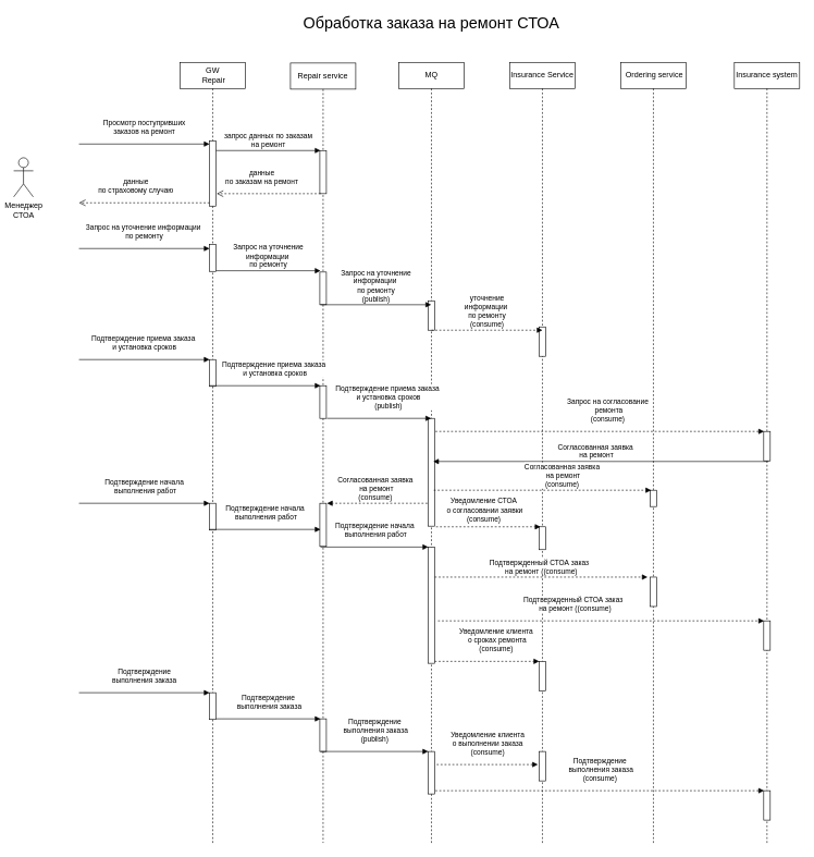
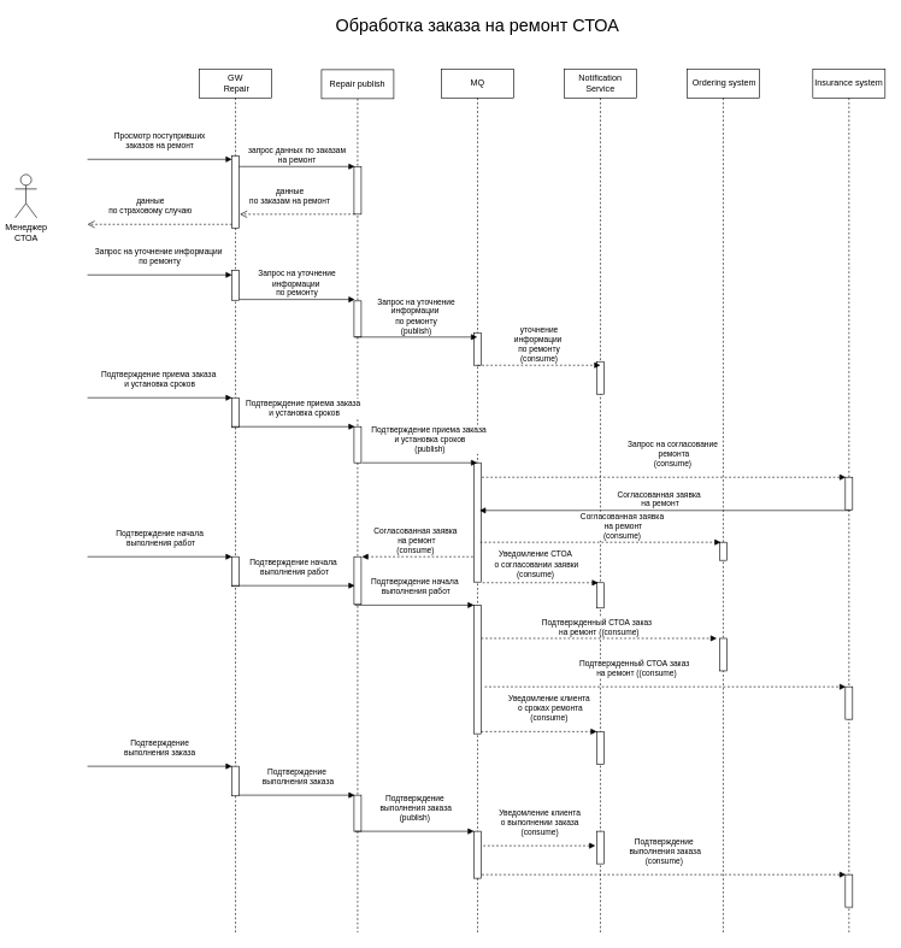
  <mxCell id="0" />
  <mxCell id="1" parent="0" />
  <mxCell id="2" value="Insurance system" style="shape=umlLifeline;perimeter=lifelinePerimeter;whiteSpace=wrap;html=1;container=1;dropTarget=0;collapsible=0;recursiveResize=0;outlineConnect=0;portConstraint=eastwest;newEdgeStyle={&quot;edgeStyle&quot;:&quot;elbowEdgeStyle&quot;,&quot;elbow&quot;:&quot;vertical&quot;,&quot;curved&quot;:0,&quot;rounded&quot;:0};labelBackgroundColor=default;" parent="1" vertex="1"><mxGeometry x="1124" y="95" width="100" height="1195" as="geometry" /></mxCell>
  <mxCell id="3" value="" style="html=1;points=[[0,0,0,0,5],[0,1,0,0,-5],[1,0,0,0,5],[1,1,0,0,-5]];perimeter=orthogonalPerimeter;outlineConnect=0;targetShapes=umlLifeline;portConstraint=eastwest;newEdgeStyle={&quot;curved&quot;:0,&quot;rounded&quot;:0};" parent="2" vertex="1"><mxGeometry x="45" y="855" width="10" height="45" as="geometry" /></mxCell>
  <mxCell id="4" value="" style="html=1;points=[[0,0,0,0,5],[0,1,0,0,-5],[1,0,0,0,5],[1,1,0,0,-5]];perimeter=orthogonalPerimeter;outlineConnect=0;targetShapes=umlLifeline;portConstraint=eastwest;newEdgeStyle={&quot;curved&quot;:0,&quot;rounded&quot;:0};" parent="2" vertex="1"><mxGeometry x="45" y="1115" width="10" height="45" as="geometry" /></mxCell>
  <mxCell id="5" value="" style="html=1;points=[[0,0,0,0,5],[0,1,0,0,-5],[1,0,0,0,5],[1,1,0,0,-5]];perimeter=orthogonalPerimeter;outlineConnect=0;targetShapes=umlLifeline;portConstraint=eastwest;newEdgeStyle={&quot;curved&quot;:0,&quot;rounded&quot;:0};" parent="2" vertex="1"><mxGeometry x="45" y="565" width="10" height="45" as="geometry" /></mxCell>
  <mxCell id="6" value="MQ" style="shape=umlLifeline;perimeter=lifelinePerimeter;whiteSpace=wrap;html=1;container=1;dropTarget=0;collapsible=0;recursiveResize=0;outlineConnect=0;portConstraint=eastwest;newEdgeStyle={&quot;edgeStyle&quot;:&quot;elbowEdgeStyle&quot;,&quot;elbow&quot;:&quot;vertical&quot;,&quot;curved&quot;:0,&quot;rounded&quot;:0};" parent="1" vertex="1"><mxGeometry x="610" y="95" width="100" height="1195" as="geometry" /></mxCell>
  <mxCell id="7" value="" style="html=1;points=[[0,0,0,0,5],[0,1,0,0,-5],[1,0,0,0,5],[1,1,0,0,-5]];perimeter=orthogonalPerimeter;outlineConnect=0;targetShapes=umlLifeline;portConstraint=eastwest;newEdgeStyle={&quot;curved&quot;:0,&quot;rounded&quot;:0};" parent="6" vertex="1"><mxGeometry x="45" y="365" width="10" height="45" as="geometry" /></mxCell>
  <mxCell id="8" value="" style="html=1;points=[[0,0,0,0,5],[0,1,0,0,-5],[1,0,0,0,5],[1,1,0,0,-5]];perimeter=orthogonalPerimeter;outlineConnect=0;targetShapes=umlLifeline;portConstraint=eastwest;newEdgeStyle={&quot;curved&quot;:0,&quot;rounded&quot;:0};" parent="6" vertex="1"><mxGeometry x="45" y="545" width="10" height="165" as="geometry" /></mxCell>
  <mxCell id="9" value="" style="html=1;points=[[0,0,0,0,5],[0,1,0,0,-5],[1,0,0,0,5],[1,1,0,0,-5]];perimeter=orthogonalPerimeter;outlineConnect=0;targetShapes=umlLifeline;portConstraint=eastwest;newEdgeStyle={&quot;curved&quot;:0,&quot;rounded&quot;:0};" parent="6" vertex="1"><mxGeometry x="45" y="1055" width="10" height="65" as="geometry" /></mxCell>
  <mxCell id="10" value="" style="html=1;points=[[0,0,0,0,5],[0,1,0,0,-5],[1,0,0,0,5],[1,1,0,0,-5]];perimeter=orthogonalPerimeter;outlineConnect=0;targetShapes=umlLifeline;portConstraint=eastwest;newEdgeStyle={&quot;curved&quot;:0,&quot;rounded&quot;:0};" vertex="1" parent="6"><mxGeometry x="45" y="742" width="10" height="178" as="geometry" /></mxCell>
- <mxCell id="11" value="Insurance Service" style="shape=umlLifeline;perimeter=lifelinePerimeter;whiteSpace=wrap;html=1;container=1;dropTarget=0;collapsible=0;recursiveResize=0;outlineConnect=0;portConstraint=eastwest;newEdgeStyle={&quot;edgeStyle&quot;:&quot;elbowEdgeStyle&quot;,&quot;elbow&quot;:&quot;vertical&quot;,&quot;curved&quot;:0,&quot;rounded&quot;:0};" parent="1" vertex="1"><mxGeometry x="780" y="95" width="100" height="1195" as="geometry" /></mxCell>
+ <mxCell id="11" value="Notification Service" style="shape=umlLifeline;perimeter=lifelinePerimeter;whiteSpace=wrap;html=1;container=1;dropTarget=0;collapsible=0;recursiveResize=0;outlineConnect=0;portConstraint=eastwest;newEdgeStyle={&quot;edgeStyle&quot;:&quot;elbowEdgeStyle&quot;,&quot;elbow&quot;:&quot;vertical&quot;,&quot;curved&quot;:0,&quot;rounded&quot;:0};" parent="1" vertex="1"><mxGeometry x="780" y="95" width="100" height="1195" as="geometry" /></mxCell>
  <mxCell id="12" value="" style="html=1;points=[[0,0,0,0,5],[0,1,0,0,-5],[1,0,0,0,5],[1,1,0,0,-5]];perimeter=orthogonalPerimeter;outlineConnect=0;targetShapes=umlLifeline;portConstraint=eastwest;newEdgeStyle={&quot;curved&quot;:0,&quot;rounded&quot;:0};" parent="11" vertex="1"><mxGeometry x="45" y="405" width="10" height="45" as="geometry" /></mxCell>
  <mxCell id="13" value="" style="html=1;points=[[0,0,0,0,5],[0,1,0,0,-5],[1,0,0,0,5],[1,1,0,0,-5]];perimeter=orthogonalPerimeter;outlineConnect=0;targetShapes=umlLifeline;portConstraint=eastwest;newEdgeStyle={&quot;curved&quot;:0,&quot;rounded&quot;:0};" parent="11" vertex="1"><mxGeometry x="45" y="917" width="10" height="45" as="geometry" /></mxCell>
  <mxCell id="14" value="" style="html=1;points=[[0,0,0,0,5],[0,1,0,0,-5],[1,0,0,0,5],[1,1,0,0,-5]];perimeter=orthogonalPerimeter;outlineConnect=0;targetShapes=umlLifeline;portConstraint=eastwest;newEdgeStyle={&quot;curved&quot;:0,&quot;rounded&quot;:0};" parent="11" vertex="1"><mxGeometry x="45" y="1055" width="10" height="45" as="geometry" /></mxCell>
  <mxCell id="15" value="" style="html=1;points=[[0,0,0,0,5],[0,1,0,0,-5],[1,0,0,0,5],[1,1,0,0,-5]];perimeter=orthogonalPerimeter;outlineConnect=0;targetShapes=umlLifeline;portConstraint=eastwest;newEdgeStyle={&quot;curved&quot;:0,&quot;rounded&quot;:0};" parent="11" vertex="1"><mxGeometry x="45" y="711" width="10" height="35" as="geometry" /></mxCell>
- <mxCell id="16" value="&amp;nbsp;Ordering service" style="shape=umlLifeline;perimeter=lifelinePerimeter;whiteSpace=wrap;html=1;container=1;dropTarget=0;collapsible=0;recursiveResize=0;outlineConnect=0;portConstraint=eastwest;newEdgeStyle={&quot;edgeStyle&quot;:&quot;elbowEdgeStyle&quot;,&quot;elbow&quot;:&quot;vertical&quot;,&quot;curved&quot;:0,&quot;rounded&quot;:0};" parent="1" vertex="1"><mxGeometry x="950" y="95" width="100" height="1195" as="geometry" /></mxCell>
+ <mxCell id="16" value="&amp;nbsp;Ordering system" style="shape=umlLifeline;perimeter=lifelinePerimeter;whiteSpace=wrap;html=1;container=1;dropTarget=0;collapsible=0;recursiveResize=0;outlineConnect=0;portConstraint=eastwest;newEdgeStyle={&quot;edgeStyle&quot;:&quot;elbowEdgeStyle&quot;,&quot;elbow&quot;:&quot;vertical&quot;,&quot;curved&quot;:0,&quot;rounded&quot;:0};" parent="1" vertex="1"><mxGeometry x="950" y="95" width="100" height="1195" as="geometry" /></mxCell>
  <mxCell id="17" value="" style="html=1;points=[[0,0,0,0,5],[0,1,0,0,-5],[1,0,0,0,5],[1,1,0,0,-5]];perimeter=orthogonalPerimeter;outlineConnect=0;targetShapes=umlLifeline;portConstraint=eastwest;newEdgeStyle={&quot;curved&quot;:0,&quot;rounded&quot;:0};" parent="16" vertex="1"><mxGeometry x="45" y="788" width="10" height="45" as="geometry" /></mxCell>
  <mxCell id="18" value="" style="html=1;points=[[0,0,0,0,5],[0,1,0,0,-5],[1,0,0,0,5],[1,1,0,0,-5]];perimeter=orthogonalPerimeter;outlineConnect=0;targetShapes=umlLifeline;portConstraint=eastwest;newEdgeStyle={&quot;curved&quot;:0,&quot;rounded&quot;:0};" parent="16" vertex="1"><mxGeometry x="45" y="655" width="10" height="25" as="geometry" /></mxCell>
  <mxCell id="19" value="Менеджер&lt;br&gt;СТОА" style="shape=umlActor;verticalLabelPosition=bottom;verticalAlign=top;html=1;" parent="1" vertex="1"><mxGeometry x="20" y="241" width="30" height="60" as="geometry" /></mxCell>
- <mxCell id="20" value="Repair service" style="shape=umlLifeline;perimeter=lifelinePerimeter;whiteSpace=wrap;html=1;container=1;dropTarget=0;collapsible=0;recursiveResize=0;outlineConnect=0;portConstraint=eastwest;newEdgeStyle={&quot;curved&quot;:0,&quot;rounded&quot;:0};" parent="1" vertex="1"><mxGeometry x="444" y="96" width="100" height="1194" as="geometry" /></mxCell>
+ <mxCell id="20" value="Repair publish" style="shape=umlLifeline;perimeter=lifelinePerimeter;whiteSpace=wrap;html=1;container=1;dropTarget=0;collapsible=0;recursiveResize=0;outlineConnect=0;portConstraint=eastwest;newEdgeStyle={&quot;curved&quot;:0,&quot;rounded&quot;:0};" parent="1" vertex="1"><mxGeometry x="444" y="96" width="100" height="1194" as="geometry" /></mxCell>
  <mxCell id="21" value="" style="html=1;points=[[0,0,0,0,5],[0,1,0,0,-5],[1,0,0,0,5],[1,1,0,0,-5]];perimeter=orthogonalPerimeter;outlineConnect=0;targetShapes=umlLifeline;portConstraint=eastwest;newEdgeStyle={&quot;curved&quot;:0,&quot;rounded&quot;:0};" parent="20" vertex="1"><mxGeometry x="45" y="134" width="10" height="66" as="geometry" /></mxCell>
  <mxCell id="22" value="" style="html=1;points=[[0,0,0,0,5],[0,1,0,0,-5],[1,0,0,0,5],[1,1,0,0,-5]];perimeter=orthogonalPerimeter;outlineConnect=0;targetShapes=umlLifeline;portConstraint=eastwest;newEdgeStyle={&quot;curved&quot;:0,&quot;rounded&quot;:0};" parent="20" vertex="1"><mxGeometry x="45" y="320" width="10" height="50" as="geometry" /></mxCell>
  <mxCell id="23" value="" style="html=1;points=[[0,0,0,0,5],[0,1,0,0,-5],[1,0,0,0,5],[1,1,0,0,-5]];perimeter=orthogonalPerimeter;outlineConnect=0;targetShapes=umlLifeline;portConstraint=eastwest;newEdgeStyle={&quot;curved&quot;:0,&quot;rounded&quot;:0};" parent="20" vertex="1"><mxGeometry x="45" y="494" width="10" height="50" as="geometry" /></mxCell>
  <mxCell id="24" value="" style="html=1;points=[[0,0,0,0,5],[0,1,0,0,-5],[1,0,0,0,5],[1,1,0,0,-5]];perimeter=orthogonalPerimeter;outlineConnect=0;targetShapes=umlLifeline;portConstraint=eastwest;newEdgeStyle={&quot;curved&quot;:0,&quot;rounded&quot;:0};" parent="20" vertex="1"><mxGeometry x="45" y="1004" width="10" height="50" as="geometry" /></mxCell>
  <mxCell id="25" value="" style="html=1;points=[[0,0,0,0,5],[0,1,0,0,-5],[1,0,0,0,5],[1,1,0,0,-5]];perimeter=orthogonalPerimeter;outlineConnect=0;targetShapes=umlLifeline;portConstraint=eastwest;newEdgeStyle={&quot;curved&quot;:0,&quot;rounded&quot;:0};" parent="20" vertex="1"><mxGeometry x="45" y="674" width="10" height="66" as="geometry" /></mxCell>
  <mxCell id="26" value="Просмотр поступривших &lt;br&gt;заказов на ремонт" style="html=1;verticalAlign=bottom;endArrow=block;curved=0;rounded=0;entryX=0;entryY=0;entryDx=0;entryDy=5;entryPerimeter=0;" parent="1" target="29" edge="1"><mxGeometry y="10" width="80" relative="1" as="geometry"><mxPoint x="120" y="220" as="sourcePoint" /><mxPoint x="150" y="221" as="targetPoint" /><mxPoint as="offset" /></mxGeometry></mxCell>
  <mxCell id="27" value="Обработка заказа на ремонт СТОА" style="text;html=1;strokeColor=none;fillColor=none;align=center;verticalAlign=middle;whiteSpace=wrap;rounded=0;fontSize=24;" parent="1" vertex="1"><mxGeometry x="255" y="20" width="810" height="30" as="geometry" /></mxCell>
  <mxCell id="28" value="GW&lt;br&gt;&amp;nbsp;Repair" style="shape=umlLifeline;perimeter=lifelinePerimeter;whiteSpace=wrap;html=1;container=1;dropTarget=0;collapsible=0;recursiveResize=0;outlineConnect=0;portConstraint=eastwest;newEdgeStyle={&quot;curved&quot;:0,&quot;rounded&quot;:0};" parent="1" vertex="1"><mxGeometry x="275" y="95" width="100" height="1195" as="geometry" /></mxCell>
  <mxCell id="29" value="" style="html=1;points=[[0,0,0,0,5],[0,1,0,0,-5],[1,0,0,0,5],[1,1,0,0,-5]];perimeter=orthogonalPerimeter;outlineConnect=0;targetShapes=umlLifeline;portConstraint=eastwest;newEdgeStyle={&quot;curved&quot;:0,&quot;rounded&quot;:0};" parent="28" vertex="1"><mxGeometry x="45" y="120" width="10" height="100" as="geometry" /></mxCell>
  <mxCell id="30" value="" style="html=1;points=[[0,0,0,0,5],[0,1,0,0,-5],[1,0,0,0,5],[1,1,0,0,-5]];perimeter=orthogonalPerimeter;outlineConnect=0;targetShapes=umlLifeline;portConstraint=eastwest;newEdgeStyle={&quot;curved&quot;:0,&quot;rounded&quot;:0};" parent="28" vertex="1"><mxGeometry x="45" y="279" width="10" height="41" as="geometry" /></mxCell>
  <mxCell id="31" value="" style="html=1;points=[[0,0,0,0,5],[0,1,0,0,-5],[1,0,0,0,5],[1,1,0,0,-5]];perimeter=orthogonalPerimeter;outlineConnect=0;targetShapes=umlLifeline;portConstraint=eastwest;newEdgeStyle={&quot;curved&quot;:0,&quot;rounded&quot;:0};" parent="28" vertex="1"><mxGeometry x="45" y="455" width="10" height="41" as="geometry" /></mxCell>
  <mxCell id="32" value="" style="html=1;points=[[0,0,0,0,5],[0,1,0,0,-5],[1,0,0,0,5],[1,1,0,0,-5]];perimeter=orthogonalPerimeter;outlineConnect=0;targetShapes=umlLifeline;portConstraint=eastwest;newEdgeStyle={&quot;curved&quot;:0,&quot;rounded&quot;:0};" parent="28" vertex="1"><mxGeometry x="45" y="965" width="10" height="41" as="geometry" /></mxCell>
  <mxCell id="33" value="" style="html=1;points=[[0,0,0,0,5],[0,1,0,0,-5],[1,0,0,0,5],[1,1,0,0,-5]];perimeter=orthogonalPerimeter;outlineConnect=0;targetShapes=umlLifeline;portConstraint=eastwest;newEdgeStyle={&quot;curved&quot;:0,&quot;rounded&quot;:0};" vertex="1" parent="28"><mxGeometry x="45" y="675" width="10" height="41" as="geometry" /></mxCell>
  <mxCell id="34" value="запрос данных по заказам &lt;br&gt;на ремонт" style="html=1;verticalAlign=bottom;endArrow=block;curved=0;rounded=0;entryX=0;entryY=0;entryDx=0;entryDy=5;entryPerimeter=0;" parent="1" edge="1"><mxGeometry width="80" relative="1" as="geometry"><mxPoint x="330" y="230" as="sourcePoint" /><mxPoint x="490" y="230" as="targetPoint" /><mxPoint as="offset" /></mxGeometry></mxCell>
  <mxCell id="35" value="данные&lt;br style=&quot;border-color: var(--border-color);&quot;&gt;по заказам на ремонт" style="html=1;verticalAlign=bottom;endArrow=open;dashed=1;endSize=8;curved=0;rounded=0;" parent="1" edge="1"><mxGeometry x="0.142" y="-10" relative="1" as="geometry"><mxPoint x="490" y="296" as="sourcePoint" /><mxPoint x="331" y="296" as="targetPoint" /><mxPoint x="1" as="offset" /></mxGeometry></mxCell>
  <mxCell id="36" value="данные&lt;br style=&quot;border-color: var(--border-color);&quot;&gt;по страховому случаю" style="html=1;verticalAlign=bottom;endArrow=open;dashed=1;endSize=8;curved=0;rounded=0;" parent="1" edge="1"><mxGeometry x="0.142" y="-10" relative="1" as="geometry"><mxPoint x="320" y="310" as="sourcePoint" /><mxPoint x="120" y="310" as="targetPoint" /><mxPoint x="1" as="offset" /></mxGeometry></mxCell>
  <mxCell id="37" value="Запрос на уточнение информации&amp;nbsp;&lt;br&gt;по ремонту" style="html=1;verticalAlign=bottom;endArrow=block;curved=0;rounded=0;entryX=0;entryY=0;entryDx=0;entryDy=5;entryPerimeter=0;" parent="1" edge="1"><mxGeometry y="10" width="80" relative="1" as="geometry"><mxPoint x="120" y="380" as="sourcePoint" /><mxPoint x="320" y="380" as="targetPoint" /><mxPoint as="offset" /></mxGeometry></mxCell>
  <mxCell id="38" value="Запрос на уточнение &lt;br&gt;информации&amp;nbsp;&lt;br style=&quot;border-color: var(--border-color);&quot;&gt;по ремонту" style="html=1;verticalAlign=bottom;endArrow=block;curved=0;rounded=0;entryX=0;entryY=0;entryDx=0;entryDy=5;entryPerimeter=0;" parent="1" edge="1"><mxGeometry width="80" relative="1" as="geometry"><mxPoint x="330" y="414" as="sourcePoint" /><mxPoint x="490" y="414" as="targetPoint" /><mxPoint as="offset" /></mxGeometry></mxCell>
  <mxCell id="39" value="Запрос на уточнение &lt;br&gt;информации&amp;nbsp;&lt;br style=&quot;border-color: var(--border-color);&quot;&gt;по ремонту&lt;br&gt;(publish)" style="html=1;verticalAlign=bottom;endArrow=block;curved=0;rounded=0;" parent="1" target="6" edge="1"><mxGeometry width="80" relative="1" as="geometry"><mxPoint x="490" y="466" as="sourcePoint" /><mxPoint x="650" y="466" as="targetPoint" /><mxPoint as="offset" /></mxGeometry></mxCell>
  <mxCell id="40" value="уточнение &lt;br&gt;информации&amp;nbsp;&lt;br style=&quot;border-color: var(--border-color);&quot;&gt;по ремонту&lt;br&gt;(consume)" style="html=1;verticalAlign=bottom;endArrow=block;curved=0;rounded=0;dashed=1;" parent="1" edge="1"><mxGeometry width="80" relative="1" as="geometry"><mxPoint x="660" y="505" as="sourcePoint" /><mxPoint x="830" y="505" as="targetPoint" /><mxPoint as="offset" /></mxGeometry></mxCell>
  <mxCell id="41" value="Подтверждение приема заказа&amp;nbsp;&lt;br&gt;и установка сроков" style="html=1;verticalAlign=bottom;endArrow=block;curved=0;rounded=0;entryX=0;entryY=0;entryDx=0;entryDy=5;entryPerimeter=0;" parent="1" edge="1"><mxGeometry y="10" width="80" relative="1" as="geometry"><mxPoint x="120" y="550" as="sourcePoint" /><mxPoint x="320" y="550" as="targetPoint" /><mxPoint as="offset" /></mxGeometry></mxCell>
  <mxCell id="42" value="Подтверждение приема заказа&amp;nbsp;&lt;br&gt;и установка сроков" style="html=1;verticalAlign=bottom;endArrow=block;curved=0;rounded=0;" parent="1" edge="1"><mxGeometry x="0.176" y="10" width="80" relative="1" as="geometry"><mxPoint x="320" y="590" as="sourcePoint" /><mxPoint x="490" y="590" as="targetPoint" /><mxPoint as="offset" /></mxGeometry></mxCell>
  <mxCell id="43" value="Подтверждение приема заказа&amp;nbsp;&lt;br&gt;и установка сроков&lt;br&gt;(publish)" style="html=1;verticalAlign=bottom;endArrow=block;curved=0;rounded=0;" parent="1" target="6" edge="1"><mxGeometry x="0.176" y="10" width="80" relative="1" as="geometry"><mxPoint x="500" y="640" as="sourcePoint" /><mxPoint x="670" y="640" as="targetPoint" /><mxPoint as="offset" /></mxGeometry></mxCell>
  <mxCell id="44" value="Уведомление клиента&lt;br&gt;&amp;nbsp;о сроках ремонта&lt;br&gt;(consume)" style="html=1;verticalAlign=bottom;endArrow=block;curved=0;rounded=0;dashed=1;" parent="1" edge="1"><mxGeometry x="0.176" y="10" width="80" relative="1" as="geometry"><mxPoint x="665" y="1012" as="sourcePoint" /><mxPoint x="825" y="1012" as="targetPoint" /><mxPoint as="offset" /></mxGeometry></mxCell>
  <mxCell id="45" value="Подтвержденный СТОА заказ&amp;nbsp;&amp;nbsp;&lt;br&gt;на ремонт ((consume)" style="html=1;verticalAlign=bottom;endArrow=block;curved=0;rounded=0;dashed=1;" parent="1" edge="1"><mxGeometry x="0.002" width="80" relative="1" as="geometry"><mxPoint x="665" y="883" as="sourcePoint" /><mxPoint x="991" y="883" as="targetPoint" /><mxPoint as="offset" /></mxGeometry></mxCell>
  <mxCell id="46" value="Подтвержденный СТОА заказ&amp;nbsp;&amp;nbsp;&lt;br&gt;на ремонт ((consume)" style="html=1;verticalAlign=bottom;endArrow=block;curved=0;rounded=0;dashed=1;" parent="1" edge="1"><mxGeometry x="-0.159" y="10" width="80" relative="1" as="geometry"><mxPoint x="670" y="950" as="sourcePoint" /><mxPoint x="1169.5" y="950" as="targetPoint" /><mxPoint as="offset" /></mxGeometry></mxCell>
  <mxCell id="47" value="Подтверждение &lt;br&gt;выполнения заказа" style="html=1;verticalAlign=bottom;endArrow=block;curved=0;rounded=0;entryX=0;entryY=0;entryDx=0;entryDy=5;entryPerimeter=0;" parent="1" edge="1"><mxGeometry y="10" width="80" relative="1" as="geometry"><mxPoint x="120" y="1060" as="sourcePoint" /><mxPoint x="320" y="1060" as="targetPoint" /><mxPoint as="offset" /></mxGeometry></mxCell>
  <mxCell id="48" value="Подтверждение&lt;br&gt;&amp;nbsp;выполнения заказа" style="html=1;verticalAlign=bottom;endArrow=block;curved=0;rounded=0;" parent="1" edge="1"><mxGeometry y="10" width="80" relative="1" as="geometry"><mxPoint x="330" y="1100" as="sourcePoint" /><mxPoint x="490" y="1100" as="targetPoint" /><mxPoint as="offset" /></mxGeometry></mxCell>
  <mxCell id="49" value="Подтверждение&lt;br&gt;&amp;nbsp;выполнения заказа&lt;br&gt;(publish)" style="html=1;verticalAlign=bottom;endArrow=block;curved=0;rounded=0;" parent="1" edge="1"><mxGeometry y="10" width="80" relative="1" as="geometry"><mxPoint x="490" y="1150" as="sourcePoint" /><mxPoint x="655" y="1150" as="targetPoint" /><mxPoint as="offset" /></mxGeometry></mxCell>
  <mxCell id="50" value="Уведомление клиента &lt;br&gt;о выполнении заказа&lt;br&gt;(consume)" style="html=1;verticalAlign=bottom;endArrow=block;curved=0;rounded=0;dashed=1;" parent="1" edge="1"><mxGeometry y="10" width="80" relative="1" as="geometry"><mxPoint x="668" y="1170" as="sourcePoint" /><mxPoint x="823" y="1170" as="targetPoint" /><mxPoint as="offset" /></mxGeometry></mxCell>
  <mxCell id="51" value="Подтверждение&lt;br&gt;&amp;nbsp;выполнения заказа&lt;br&gt;(consume)" style="html=1;verticalAlign=bottom;endArrow=block;curved=0;rounded=0;dashed=1;" parent="1" edge="1"><mxGeometry x="0.001" y="10" width="80" relative="1" as="geometry"><mxPoint x="666" y="1210" as="sourcePoint" /><mxPoint x="1169.5" y="1210" as="targetPoint" /><mxPoint as="offset" /></mxGeometry></mxCell>
  <mxCell id="52" value="Запрос на согласование&lt;br style=&quot;border-color: var(--border-color);&quot;&gt;&amp;nbsp;ремонта&lt;br&gt;(consume)" style="html=1;verticalAlign=bottom;endArrow=block;curved=0;rounded=0;dashed=1;" parent="1" edge="1"><mxGeometry x="0.049" y="10" width="80" relative="1" as="geometry"><mxPoint x="666" y="660" as="sourcePoint" /><mxPoint x="1169.5" y="660" as="targetPoint" /><mxPoint as="offset" /></mxGeometry></mxCell>
  <mxCell id="53" value="Согласованная заявка&lt;br style=&quot;border-color: var(--border-color);&quot;&gt;&amp;nbsp;на ремонт" style="html=1;verticalAlign=bottom;endArrow=block;curved=0;rounded=0;" parent="1" edge="1"><mxGeometry x="0.035" width="80" relative="1" as="geometry"><mxPoint x="1176.5" y="706" as="sourcePoint" /><mxPoint x="662.667" y="706" as="targetPoint" /><mxPoint as="offset" /></mxGeometry></mxCell>
  <mxCell id="54" value="Согласованная заявка&lt;br style=&quot;border-color: var(--border-color);&quot;&gt;&amp;nbsp;на ремонт&lt;br&gt;(consume)" style="html=1;verticalAlign=bottom;endArrow=block;curved=0;rounded=0;dashed=1;" parent="1" edge="1"><mxGeometry x="0.037" width="80" relative="1" as="geometry"><mxPoint x="653.83" y="770" as="sourcePoint" /><mxPoint x="500" y="770" as="targetPoint" /><mxPoint as="offset" /></mxGeometry></mxCell>
  <mxCell id="55" value="Согласованная заявка&lt;br style=&quot;border-color: var(--border-color);&quot;&gt;&amp;nbsp;на ремонт&lt;br&gt;(consume)" style="html=1;verticalAlign=bottom;endArrow=block;curved=0;rounded=0;dashed=1;" parent="1" edge="1"><mxGeometry x="0.18" width="80" relative="1" as="geometry"><mxPoint x="663.5" y="750" as="sourcePoint" /><mxPoint x="996.5" y="750" as="targetPoint" /><mxPoint as="offset" /></mxGeometry></mxCell>
  <mxCell id="56" value="Уведомление СТОА&lt;br&gt;&amp;nbsp;о согласовании заявки &lt;br&gt;(consume)" style="html=1;verticalAlign=bottom;endArrow=block;curved=0;rounded=0;dashed=1;" parent="1" edge="1"><mxGeometry x="-0.087" y="3" width="80" relative="1" as="geometry"><mxPoint x="667" y="806" as="sourcePoint" /><mxPoint x="827" y="806" as="targetPoint" /><mxPoint as="offset" /></mxGeometry></mxCell>
  <mxCell id="57" value="Подтверждение начала&lt;br&gt;&amp;nbsp;выполнения работ" style="html=1;verticalAlign=bottom;endArrow=block;curved=0;rounded=0;entryX=0;entryY=0;entryDx=0;entryDy=5;entryPerimeter=0;" edge="1" parent="1"><mxGeometry y="10" width="80" relative="1" as="geometry"><mxPoint x="120" y="770" as="sourcePoint" /><mxPoint x="320" y="770" as="targetPoint" /><mxPoint as="offset" /></mxGeometry></mxCell>
  <mxCell id="58" value="Подтверждение начала&lt;br&gt;&amp;nbsp;выполнения работ" style="html=1;verticalAlign=bottom;endArrow=block;curved=0;rounded=0;" edge="1" parent="1"><mxGeometry y="10" width="80" relative="1" as="geometry"><mxPoint x="320" y="810" as="sourcePoint" /><mxPoint x="490" y="810" as="targetPoint" /><mxPoint as="offset" /></mxGeometry></mxCell>
  <mxCell id="59" value="Подтверждение начала&lt;br&gt;&amp;nbsp;выполнения работ" style="html=1;verticalAlign=bottom;endArrow=block;curved=0;rounded=0;" edge="1" parent="1" target="10"><mxGeometry y="10" width="80" relative="1" as="geometry"><mxPoint x="490" y="837" as="sourcePoint" /><mxPoint x="650" y="837" as="targetPoint" /><mxPoint as="offset" /></mxGeometry></mxCell>
